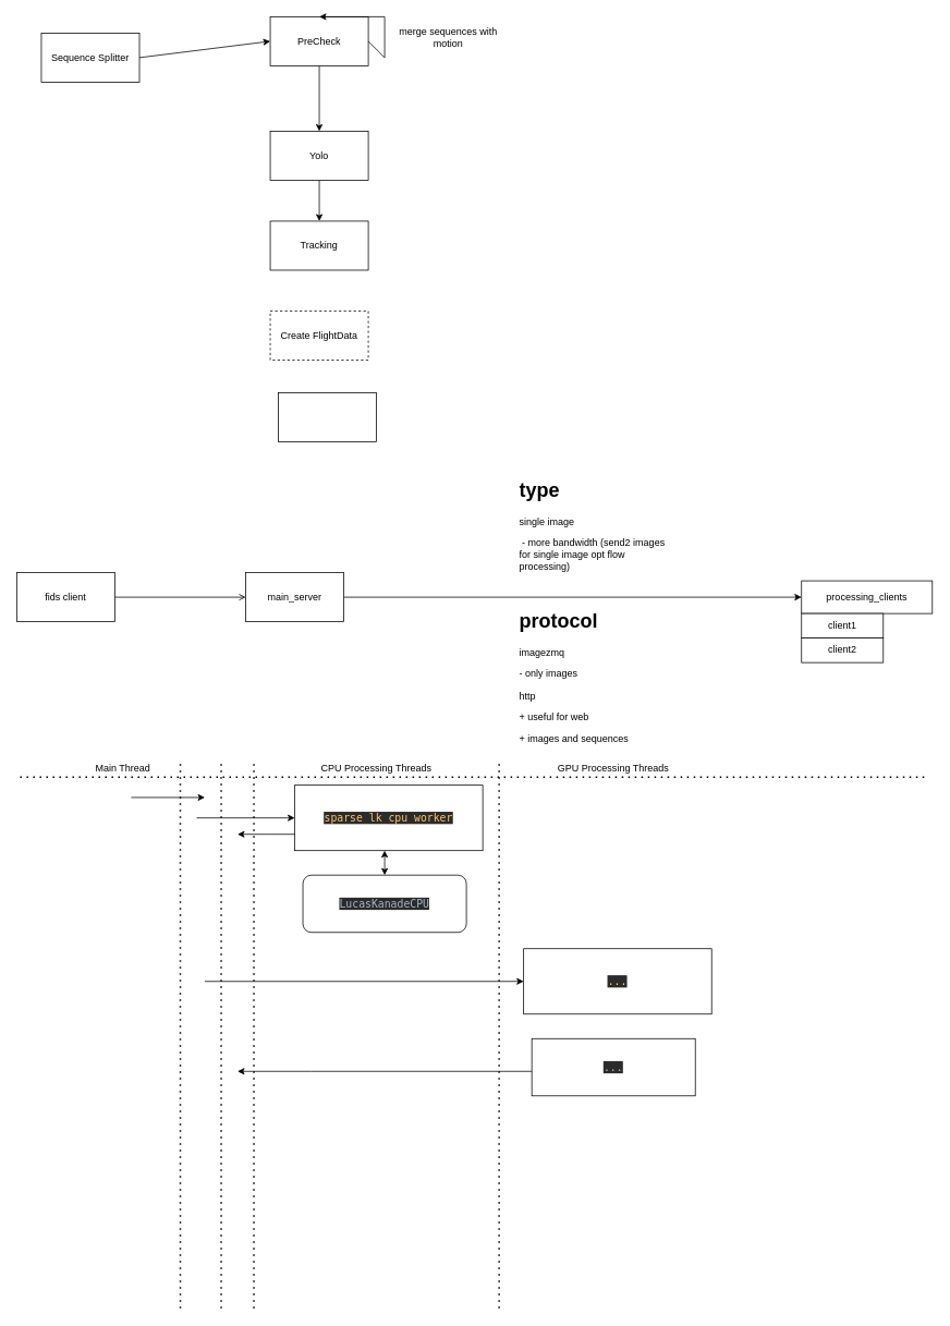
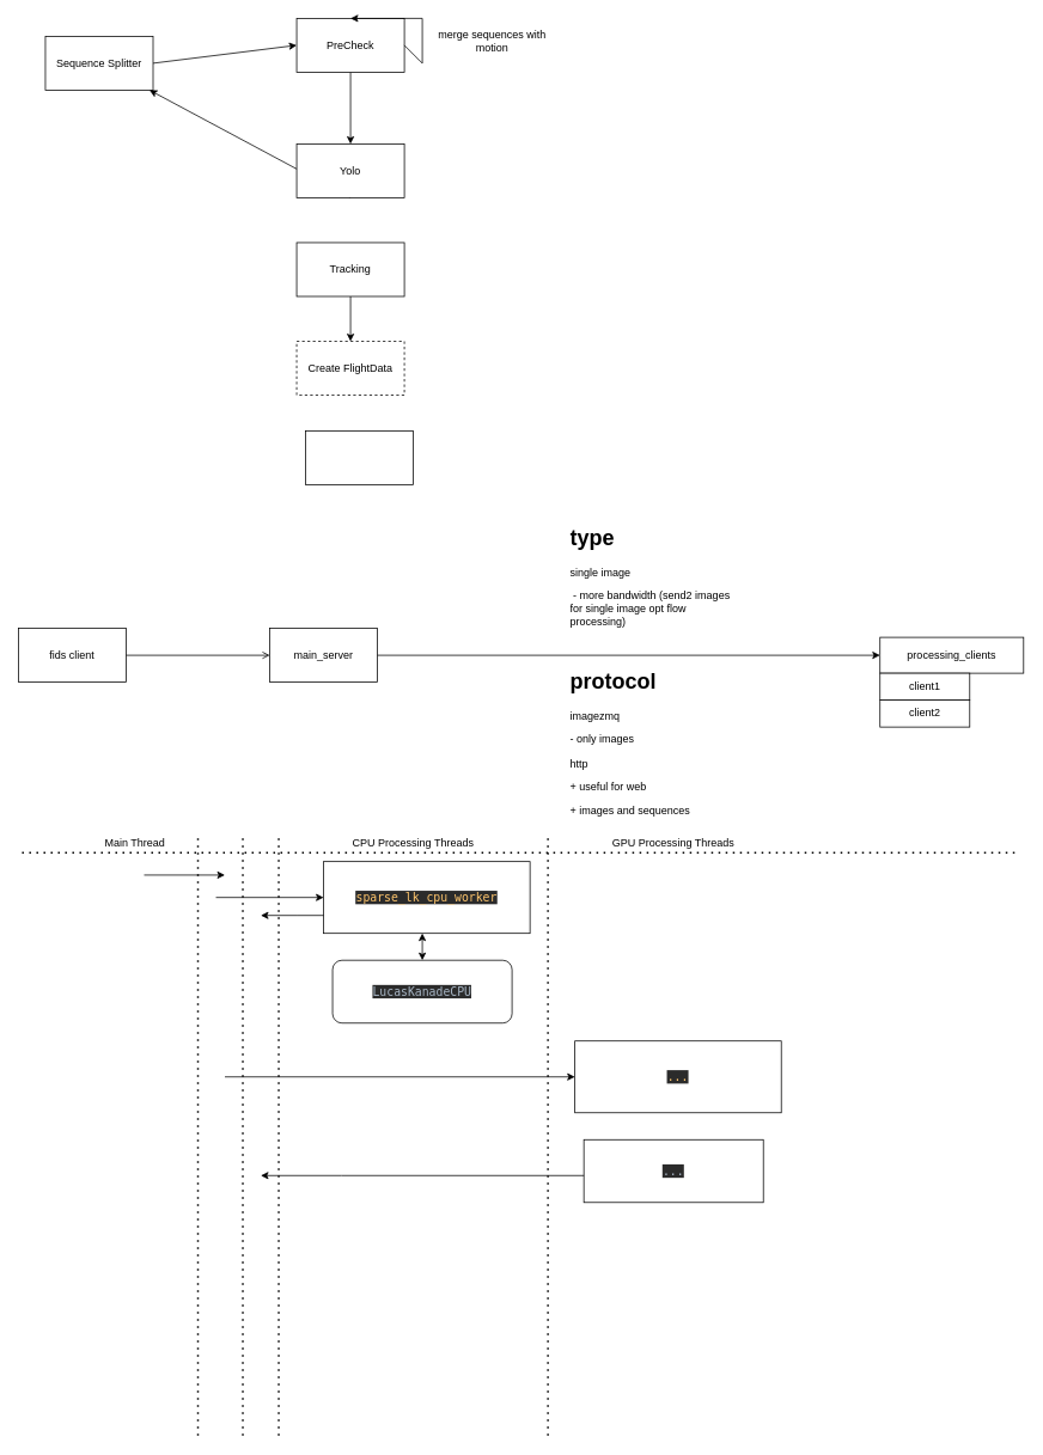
  <mxCell id="0" />
  <mxCell id="1" parent="0" />
  <mxCell id="2" style="edgeStyle=none;rounded=0;orthogonalLoop=1;jettySize=auto;html=1;exitX=1;exitY=0.5;exitDx=0;exitDy=0;entryX=0;entryY=0.5;entryDx=0;entryDy=0;" parent="1" source="3" target="5" edge="1"><mxGeometry relative="1" as="geometry" /></mxCell>
  <mxCell id="3" value="Sequence Splitter" style="rounded=0;whiteSpace=wrap;html=1;" parent="1" vertex="1"><mxGeometry x="50" y="40" width="120" height="60" as="geometry" /></mxCell>
  <mxCell id="4" style="edgeStyle=none;rounded=0;orthogonalLoop=1;jettySize=auto;html=1;exitX=0.5;exitY=1;exitDx=0;exitDy=0;" parent="1" source="5" target="7" edge="1"><mxGeometry relative="1" as="geometry" /></mxCell>
  <mxCell id="5" value="PreCheck" style="rounded=0;whiteSpace=wrap;html=1;" parent="1" vertex="1"><mxGeometry x="330" y="20" width="120" height="60" as="geometry" /></mxCell>
- <mxCell id="6" style="edgeStyle=none;rounded=0;orthogonalLoop=1;jettySize=auto;html=1;exitX=0.5;exitY=1;exitDx=0;exitDy=0;entryX=0.5;entryY=0;entryDx=0;entryDy=0;" parent="1" source="7" target="9" edge="1"><mxGeometry relative="1" as="geometry" /></mxCell>
+ <mxCell id="6" style="edgeStyle=none;rounded=0;orthogonalLoop=1;jettySize=auto;html=1;exitX=0.5;exitY=1;exitDx=0;exitDy=0;" parent="1" source="7" target="3" edge="1"><mxGeometry relative="1" as="geometry" /></mxCell>
  <mxCell id="7" value="Yolo" style="rounded=0;whiteSpace=wrap;html=1;" parent="1" vertex="1"><mxGeometry x="330" y="160" width="120" height="60" as="geometry" /></mxCell>
+ <mxCell id="8" style="edgeStyle=none;rounded=0;orthogonalLoop=1;jettySize=auto;html=1;exitX=0.5;exitY=1;exitDx=0;exitDy=0;entryX=0.5;entryY=0;entryDx=0;entryDy=0;" parent="1" source="9" target="10" edge="1"><mxGeometry relative="1" as="geometry" /></mxCell>
  <mxCell id="9" value="Tracking" style="rounded=0;whiteSpace=wrap;html=1;" parent="1" vertex="1"><mxGeometry x="330" y="270" width="120" height="60" as="geometry" /></mxCell>
  <mxCell id="10" value="Create FlightData" style="rounded=0;whiteSpace=wrap;html=1;dashed=1;" parent="1" vertex="1"><mxGeometry x="330" y="380" width="120" height="60" as="geometry" /></mxCell>
  <mxCell id="11" style="edgeStyle=none;rounded=0;orthogonalLoop=1;jettySize=auto;html=1;exitX=1;exitY=0.5;exitDx=0;exitDy=0;entryX=0.5;entryY=0;entryDx=0;entryDy=0;" parent="1" source="5" target="5" edge="1"><mxGeometry relative="1" as="geometry"><Array as="points"><mxPoint x="470" y="70" /><mxPoint x="470" y="20" /><mxPoint x="390" y="20" /></Array></mxGeometry></mxCell>
  <mxCell id="12" value="merge sequences with motion" style="text;html=1;strokeColor=none;fillColor=none;align=center;verticalAlign=middle;whiteSpace=wrap;rounded=0;" parent="1" vertex="1"><mxGeometry x="480" y="30" width="136" height="30" as="geometry" /></mxCell>
  <mxCell id="13" value="" style="rounded=0;whiteSpace=wrap;html=1;" parent="1" vertex="1"><mxGeometry x="340" y="480" width="120" height="60" as="geometry" /></mxCell>
  <mxCell id="14" value="fids client" style="rounded=0;whiteSpace=wrap;html=1;" parent="1" vertex="1"><mxGeometry x="20" y="700" width="120" height="60" as="geometry" /></mxCell>
  <mxCell id="15" value="main_server" style="rounded=0;whiteSpace=wrap;html=1;" parent="1" vertex="1"><mxGeometry x="300" y="700" width="120" height="60" as="geometry" /></mxCell>
  <mxCell id="16" value="" style="endArrow=open;html=1;rounded=0;exitX=1;exitY=0.5;exitDx=0;exitDy=0;" parent="1" source="14" target="15" edge="1"><mxGeometry width="50" height="50" relative="1" as="geometry"><mxPoint x="450" y="660" as="sourcePoint" /><mxPoint x="500" y="610" as="targetPoint" /></mxGeometry></mxCell>
  <mxCell id="17" value="processing_clients" style="rounded=0;whiteSpace=wrap;html=1;" parent="1" vertex="1"><mxGeometry x="980" y="710" width="160" height="40" as="geometry" /></mxCell>
  <mxCell id="18" value="client1" style="rounded=0;whiteSpace=wrap;html=1;" parent="1" vertex="1"><mxGeometry x="980" y="750" width="100" height="30" as="geometry" /></mxCell>
  <mxCell id="19" value="client2" style="rounded=0;whiteSpace=wrap;html=1;" parent="1" vertex="1"><mxGeometry x="980" y="780" width="100" height="30" as="geometry" /></mxCell>
  <mxCell id="20" value="" style="endArrow=classic;html=1;rounded=0;entryX=0;entryY=0.5;entryDx=0;entryDy=0;exitX=1;exitY=0.5;exitDx=0;exitDy=0;" parent="1" source="15" target="17" edge="1"><mxGeometry width="50" height="50" relative="1" as="geometry"><mxPoint x="450" y="660" as="sourcePoint" /><mxPoint x="500" y="610" as="targetPoint" /></mxGeometry></mxCell>
  <mxCell id="21" value="&lt;h1&gt;protocol&lt;/h1&gt;&lt;p&gt;&lt;span style=&quot;text-align: center&quot;&gt;imagezmq&lt;/span&gt;&lt;/p&gt;&lt;p&gt;&lt;span style=&quot;text-align: center&quot;&gt;- only images&lt;/span&gt;&lt;/p&gt;&lt;p&gt;&lt;span style=&quot;text-align: center&quot;&gt;http&lt;/span&gt;&lt;br&gt;&lt;/p&gt;&lt;p&gt;&lt;span style=&quot;text-align: center&quot;&gt;+ useful for web&lt;/span&gt;&lt;/p&gt;&lt;p&gt;&lt;span style=&quot;text-align: center&quot;&gt;+ images and sequences&lt;/span&gt;&lt;/p&gt;" style="text;html=1;strokeColor=none;fillColor=none;spacing=5;spacingTop=-20;whiteSpace=wrap;overflow=hidden;rounded=0;" parent="1" vertex="1"><mxGeometry x="630" y="740" width="190" height="178" as="geometry" /></mxCell>
  <mxCell id="22" value="&lt;h1&gt;type&lt;/h1&gt;&lt;p&gt;&lt;span style=&quot;text-align: center&quot;&gt;single image&lt;/span&gt;&lt;br&gt;&lt;/p&gt;&lt;p&gt;&lt;span style=&quot;text-align: center&quot;&gt;&amp;nbsp;- more bandwidth (send2 images for single image opt flow processing)&lt;/span&gt;&lt;/p&gt;" style="text;html=1;strokeColor=none;fillColor=none;spacing=5;spacingTop=-20;whiteSpace=wrap;overflow=hidden;rounded=0;" parent="1" vertex="1"><mxGeometry x="630" y="580" width="190" height="120" as="geometry" /></mxCell>
  <mxCell id="23" value="&lt;pre style=&quot;background-color: #2b2b2b ; color: #a9b7c6 ; font-family: &amp;#34;jetbrains mono&amp;#34; , monospace ; font-size: 9.8pt&quot;&gt;&lt;span style=&quot;color: #ffc66d&quot;&gt;sparse_lk_cpu_worker&lt;/span&gt;&lt;/pre&gt;" style="rounded=0;whiteSpace=wrap;html=1;" vertex="1" parent="1"><mxGeometry x="360" y="960" width="230" height="80" as="geometry" /></mxCell>
  <mxCell id="24" value="&lt;pre style=&quot;background-color: #2b2b2b ; color: #a9b7c6 ; font-family: &amp;#34;jetbrains mono&amp;#34; , monospace ; font-size: 9.8pt&quot;&gt;LucasKanadeCPU&lt;/pre&gt;" style="whiteSpace=wrap;html=1;rounded=1;" vertex="1" parent="1"><mxGeometry x="370" y="1070" width="200" height="70" as="geometry" /></mxCell>
  <mxCell id="25" value="Main Thread" style="text;html=1;strokeColor=none;fillColor=none;align=center;verticalAlign=middle;whiteSpace=wrap;rounded=0;" vertex="1" parent="1"><mxGeometry x="70" y="930" width="160" height="20" as="geometry" /></mxCell>
  <mxCell id="26" value="CPU Processing Threads" style="text;html=1;strokeColor=none;fillColor=none;align=center;verticalAlign=middle;whiteSpace=wrap;rounded=0;" vertex="1" parent="1"><mxGeometry x="380" y="930" width="160" height="20" as="geometry" /></mxCell>
  <mxCell id="27" value="" style="endArrow=none;dashed=1;html=1;dashPattern=1 3;strokeWidth=2;rounded=0;" edge="1" parent="1"><mxGeometry width="50" height="50" relative="1" as="geometry"><mxPoint x="310" y="1600" as="sourcePoint" /><mxPoint x="310" y="930" as="targetPoint" /></mxGeometry></mxCell>
  <mxCell id="28" value="" style="endArrow=none;dashed=1;html=1;dashPattern=1 3;strokeWidth=2;rounded=0;" edge="1" parent="1"><mxGeometry width="50" height="50" relative="1" as="geometry"><mxPoint x="610" y="1600" as="sourcePoint" /><mxPoint x="610" y="930" as="targetPoint" /></mxGeometry></mxCell>
  <mxCell id="29" value="" style="endArrow=none;dashed=1;html=1;dashPattern=1 3;strokeWidth=2;rounded=0;" edge="1" parent="1"><mxGeometry width="50" height="50" relative="1" as="geometry"><mxPoint x="1130" y="950" as="sourcePoint" /><mxPoint x="20" y="950" as="targetPoint" /></mxGeometry></mxCell>
  <mxCell id="30" value="" style="endArrow=none;dashed=1;html=1;dashPattern=1 3;strokeWidth=2;rounded=0;" edge="1" parent="1"><mxGeometry width="50" height="50" relative="1" as="geometry"><mxPoint x="220" y="1600" as="sourcePoint" /><mxPoint x="220" y="930" as="targetPoint" /></mxGeometry></mxCell>
  <mxCell id="31" value="" style="endArrow=classic;startArrow=classic;html=1;rounded=0;" edge="1" parent="1" source="24"><mxGeometry width="50" height="50" relative="1" as="geometry"><mxPoint x="420" y="1090" as="sourcePoint" /><mxPoint x="470" y="1040" as="targetPoint" /></mxGeometry></mxCell>
  <mxCell id="32" value="" style="endArrow=classic;html=1;rounded=0;entryX=0;entryY=0.5;entryDx=0;entryDy=0;" edge="1" parent="1" target="23"><mxGeometry width="50" height="50" relative="1" as="geometry"><mxPoint x="240" y="1000" as="sourcePoint" /><mxPoint x="300" y="1050" as="targetPoint" /></mxGeometry></mxCell>
  <mxCell id="33" value="" style="endArrow=classic;html=1;rounded=0;exitX=0;exitY=0.75;exitDx=0;exitDy=0;" edge="1" parent="1" source="23"><mxGeometry width="50" height="50" relative="1" as="geometry"><mxPoint x="250" y="1100" as="sourcePoint" /><mxPoint x="290" y="1020" as="targetPoint" /><Array as="points"><mxPoint x="330" y="1020" /></Array></mxGeometry></mxCell>
  <mxCell id="34" value="" style="endArrow=none;dashed=1;html=1;dashPattern=1 3;strokeWidth=2;rounded=0;" edge="1" parent="1"><mxGeometry width="50" height="50" relative="1" as="geometry"><mxPoint x="270" y="1600" as="sourcePoint" /><mxPoint x="270" y="930" as="targetPoint" /></mxGeometry></mxCell>
  <mxCell id="35" value="" style="endArrow=classic;html=1;rounded=0;" edge="1" parent="1"><mxGeometry width="50" height="50" relative="1" as="geometry"><mxPoint x="160" y="975" as="sourcePoint" /><mxPoint x="250" y="975" as="targetPoint" /></mxGeometry></mxCell>
  <mxCell id="36" value="&lt;pre style=&quot;background-color: #2b2b2b ; color: #a9b7c6 ; font-family: &amp;#34;jetbrains mono&amp;#34; , monospace ; font-size: 9.8pt&quot;&gt;&lt;span style=&quot;color: #ffc66d&quot;&gt;...&lt;/span&gt;&lt;/pre&gt;" style="rounded=0;whiteSpace=wrap;html=1;" vertex="1" parent="1"><mxGeometry x="640" y="1160" width="230" height="80" as="geometry" /></mxCell>
  <mxCell id="37" value="&lt;pre style=&quot;background-color: #2b2b2b ; color: #a9b7c6 ; font-family: &amp;#34;jetbrains mono&amp;#34; , monospace ; font-size: 9.8pt&quot;&gt;...&lt;/pre&gt;" style="rounded=0;whiteSpace=wrap;html=1;" vertex="1" parent="1"><mxGeometry x="650" y="1270" width="200" height="70" as="geometry" /></mxCell>
  <mxCell id="38" value="" style="endArrow=classic;html=1;rounded=0;entryX=0;entryY=0.5;entryDx=0;entryDy=0;" edge="1" parent="1" target="36"><mxGeometry width="50" height="50" relative="1" as="geometry"><mxPoint x="250" y="1200" as="sourcePoint" /><mxPoint x="370" y="1010" as="targetPoint" /></mxGeometry></mxCell>
  <mxCell id="39" value="" style="endArrow=classic;html=1;rounded=0;" edge="1" parent="1"><mxGeometry width="50" height="50" relative="1" as="geometry"><mxPoint x="650" y="1310" as="sourcePoint" /><mxPoint x="290" y="1310" as="targetPoint" /><Array as="points"><mxPoint x="650" y="1310" /><mxPoint x="380" y="1310" /></Array></mxGeometry></mxCell>
  <mxCell id="40" value="GPU Processing Threads" style="text;html=1;strokeColor=none;fillColor=none;align=center;verticalAlign=middle;whiteSpace=wrap;rounded=0;" vertex="1" parent="1"><mxGeometry x="670" y="930" width="160" height="20" as="geometry" /></mxCell>
